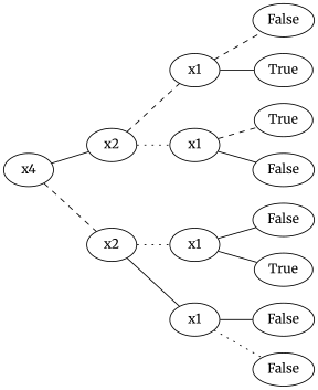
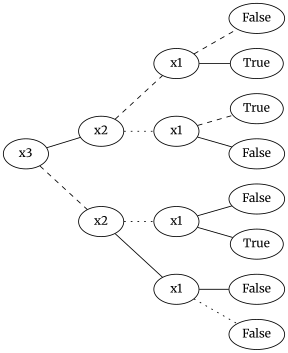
  graph {
    rankdir=LR
    fontname=Merriweather
    node [fontname=Merriweather]
    edge [style=solid fontname=Merriweather]
-   n1 [label=x4]
+   n1 [label=x3]
    n2 [label=x2]
    n3 [label=x2]
    n4 [label=x1]
    n5 [label=x1]
    n6 [label=False]
    n7 [label=True]
    n8 [label=True]
    n9 [label=False]
    n10 [label=x1]
    n11 [label=x1]
    n12 [label=False]
    n13 [label=True]
    n14 [label=False]
    n15 [label=False]
    n1 -- n2
    n1 -- n3 [style=dashed]
    n2 -- n4 [style=dashed]
    n2 -- n5 [style=dotted]
    n3 -- n10 [style=dotted]
    n3 -- n11
    n4 -- n6 [style=dashed]
    n4 -- n7
    n5 -- n8 [style=dashed]
    n5 -- n9
    n10 -- n12
    n10 -- n13
    n11 -- n14
    n11 -- n15 [style=dotted]
  }
